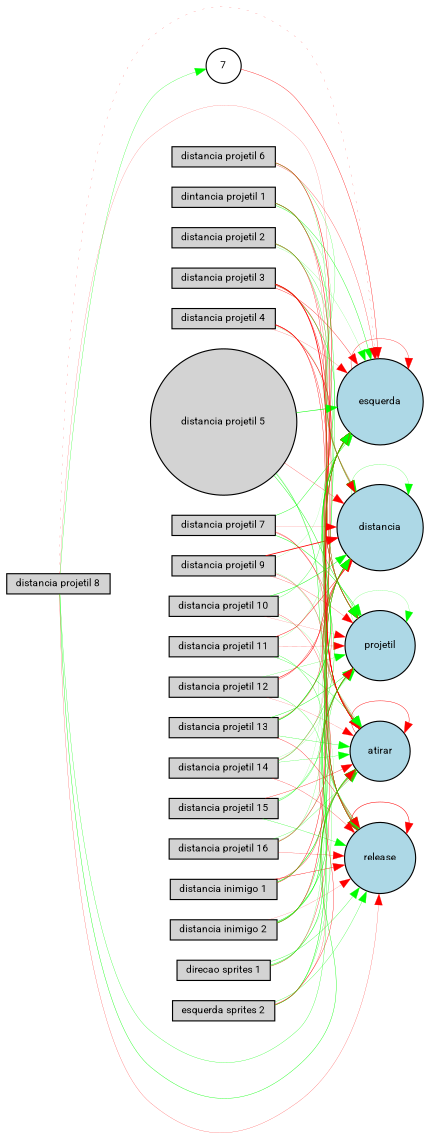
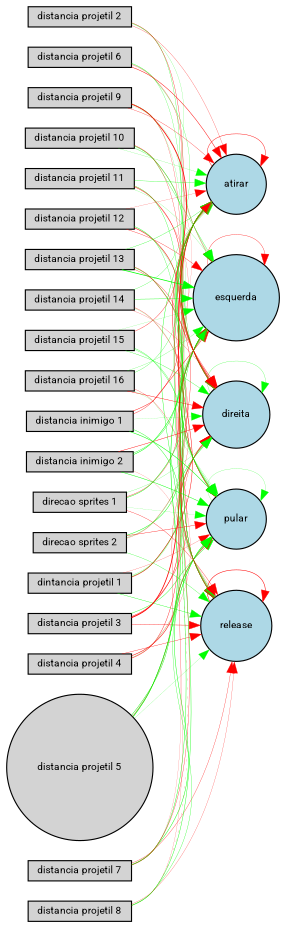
  digraph {
    fontname=Roboto
    rankdir=LR
    node [fillcolor=lightgray fontname=Roboto fontsize=9 shape=box style=filled]
    edge [color=green fontname=Roboto style=solid]
    "dintancia projetil 1" [height=0.2 width=0.2]
    esquerda [fillcolor=lightblue height=0.2 shape=circle width=0.2]
-   direita [fillcolor=lightblue height=0.2 shape=circle width=0.2 label=distancia]
-   pular [fillcolor=lightblue height=0.2 shape=circle width=0.2 label=projetil]
+   direita [fillcolor=lightblue height=0.2 shape=circle width=0.2]
+   pular [fillcolor=lightblue height=0.2 shape=circle width=0.2]
    atirar [fillcolor=lightblue height=0.2 shape=circle width=0.2]
    release [fillcolor=lightblue height=0.2 shape=circle width=0.2]
    "distancia projetil 2" [height=0.2 width=0.2]
    "distancia projetil 3" [height=0.2 width=0.2]
    "distancia projetil 4" [height=0.2 width=0.2]
    "distancia projetil 5" [height=0.2 shape=circle width=0.2]
    "distancia projetil 6" [height=0.2 width=0.2]
    "distancia projetil 7" [height=0.2 width=0.2]
    "distancia projetil 8" [height=0.2 width=0.2]
-   7 [fillcolor=white height=0.2 shape=circle width=0.2]
    "distancia projetil 9" [height=0.2 width=0.2]
    "distancia projetil 10" [height=0.2 width=0.2]
    "distancia projetil 11" [height=0.2 width=0.2]
    "distancia projetil 12" [height=0.2 width=0.2]
    "distancia projetil 13" [height=0.2 width=0.2]
    "distancia projetil 14" [height=0.2 width=0.2]
    "distancia projetil 15" [height=0.2 width=0.2]
    "distancia projetil 16" [height=0.2 width=0.2]
    "distancia inimigo 1" [height=0.2 width=0.2]
    "distancia inimigo 2" [height=0.2 width=0.2]
    "direcao sprites 1" [height=0.2 width=0.2]
-   "direcao sprites 2" [height=0.2 width=0.2 label="esquerda sprites 2"]
+   "direcao sprites 2" [height=0.2 width=0.2]
    "dintancia projetil 1" -> esquerda [penwidth=0.335829820535]
    "dintancia projetil 1" -> direita [penwidth=0.140606367183]
    "dintancia projetil 1" -> pular [color=red penwidth=0.158837036496]
    "dintancia projetil 1" -> atirar [color=red penwidth=0.403568947463]
    "dintancia projetil 1" -> release [penwidth=0.300544184613]
    esquerda -> esquerda [color=red penwidth=0.281580021709]
    direita -> direita [penwidth=0.196732326561]
    pular -> pular [penwidth=0.157295062539]
    atirar -> atirar [color=red penwidth=0.370168144444]
    release -> release [color=red penwidth=0.458991505891]
    "distancia projetil 2" -> esquerda [penwidth=0.136079846561]
    "distancia projetil 2" -> direita [penwidth=0.225435113027]
    "distancia projetil 2" -> pular [color=red penwidth=0.268861445088]
    "distancia projetil 2" -> atirar [color=red penwidth=0.199595034333]
-   "distancia projetil 2" -> release [penwidth=0.243579080441]
    "distancia projetil 3" -> esquerda [color=red penwidth=0.303140722938]
    "distancia projetil 3" -> direita [color=red penwidth=0.4043400167]
    "distancia projetil 3" -> pular [penwidth=0.313652154928]
    "distancia projetil 3" -> atirar [color=red penwidth=0.697300394019]
    "distancia projetil 3" -> release [color=red penwidth=0.304160094515]
    "distancia projetil 4" -> esquerda [color=red penwidth=0.149316346725]
    "distancia projetil 4" -> direita [penwidth=0.107862506732]
    "distancia projetil 4" -> pular [color=red penwidth=0.459726161396]
    "distancia projetil 4" -> atirar [color=red penwidth=0.323782548814]
    "distancia projetil 4" -> release [color=red penwidth=0.282554132243]
    "distancia projetil 5" -> esquerda [penwidth=0.494340484282]
    "distancia projetil 5" -> direita [color=red penwidth=0.206099937496]
    "distancia projetil 5" -> pular [penwidth=0.363080034714]
    "distancia projetil 5" -> atirar [penwidth=0.331743106751]
    "distancia projetil 5" -> release [penwidth=0.117472339312]
    "distancia projetil 6" -> esquerda [color=red penwidth=0.224394764268]
    "distancia projetil 6" -> direita [penwidth=0.191881995655]
    "distancia projetil 6" -> pular [penwidth=0.195407204063]
    "distancia projetil 6" -> atirar [color=red penwidth=0.410232585485]
    "distancia projetil 7" -> esquerda [penwidth=0.340551933063]
    "distancia projetil 7" -> direita [color=red penwidth=0.116248669697]
    "distancia projetil 7" -> pular [penwidth=0.389994169604]
    "distancia projetil 7" -> atirar [color=red penwidth=0.261325695822]
    "distancia projetil 7" -> release [color=red penwidth=0.242450866606]
    "distancia projetil 8" -> esquerda [color=red penwidth=0.131407824347 style=dotted]
    "distancia projetil 8" -> direita [color=red penwidth=0.130635233075]
    "distancia projetil 8" -> pular [penwidth=0.253435763027]
    "distancia projetil 8" -> atirar [penwidth=0.33739235172]
    "distancia projetil 8" -> release [color=red penwidth=0.176479713064]
-   "distancia projetil 8" -> 7 [penwidth=0.236648284847]
-   7 -> esquerda [color=red penwidth=0.308763274207]
    "distancia projetil 9" -> esquerda [penwidth=0.100766566603]
    "distancia projetil 9" -> direita [color=red penwidth=0.715300175876]
    "distancia projetil 9" -> pular [color=red penwidth=0.187849393344]
    "distancia projetil 9" -> atirar [color=red penwidth=0.236471393019]
    "distancia projetil 9" -> release [penwidth=0.126722934883]
    "distancia projetil 10" -> esquerda [penwidth=0.242242854496]
    "distancia projetil 10" -> direita [penwidth=0.400341854648]
    "distancia projetil 10" -> pular [color=red penwidth=0.112659664326]
    "distancia projetil 10" -> atirar [penwidth=0.130612746259]
    "distancia projetil 10" -> release [color=red penwidth=0.218065031496]
    "distancia projetil 11" -> esquerda [penwidth=0.137177583581]
    "distancia projetil 11" -> direita [color=red penwidth=0.383363191616]
    "distancia projetil 11" -> pular [color=red penwidth=0.153862930985]
    "distancia projetil 11" -> atirar [penwidth=0.257394845981]
    "distancia projetil 11" -> release [penwidth=0.256074149729]
    "distancia projetil 12" -> esquerda [color=red penwidth=0.271074105932]
    "distancia projetil 12" -> direita [color=red penwidth=0.465500474241]
    "distancia projetil 12" -> pular [penwidth=0.183016862396]
    "distancia projetil 12" -> atirar [color=red penwidth=0.134580077106]
    "distancia projetil 12" -> release [penwidth=0.232287021451]
    "distancia projetil 13" -> esquerda [penwidth=0.65111515905]
    "distancia projetil 13" -> direita [color=red penwidth=0.256622088163]
    "distancia projetil 13" -> pular [penwidth=0.350036004589]
    "distancia projetil 13" -> atirar [penwidth=0.250192881511]
    "distancia projetil 13" -> release [color=red penwidth=0.291059399511]
    "distancia projetil 14" -> esquerda [penwidth=0.301156444072]
    "distancia projetil 14" -> direita [color=red penwidth=0.155025196021]
    "distancia projetil 14" -> pular [penwidth=0.107304750557]
    "distancia projetil 14" -> atirar [penwidth=0.205353267934]
    "distancia projetil 14" -> release [color=red penwidth=0.227850119441]
    "distancia projetil 15" -> esquerda [penwidth=0.108190807274]
    "distancia projetil 15" -> direita [penwidth=0.256935150416]
    "distancia projetil 15" -> pular [penwidth=0.229179970423]
    "distancia projetil 15" -> atirar [color=red penwidth=0.279958168165]
    "distancia projetil 15" -> release [penwidth=0.25091245366]
    "distancia projetil 16" -> esquerda [penwidth=0.168892836748]
    "distancia projetil 16" -> direita [color=red penwidth=0.345346253515]
    "distancia projetil 16" -> pular [penwidth=0.114426975184]
    "distancia projetil 16" -> atirar [penwidth=0.215736989018]
    "distancia projetil 16" -> release [color=red penwidth=0.196254554724]
    "distancia inimigo 1" -> esquerda [color=red penwidth=0.370033049535]
    "distancia inimigo 1" -> direita [penwidth=0.101526105258]
    "distancia inimigo 1" -> pular [penwidth=0.45949486001]
    "distancia inimigo 1" -> atirar [color=red penwidth=0.293378428385]
-   "distancia inimigo 1" -> release [color=red penwidth=0.331910942942]
+   "distancia inimigo 1" -> release [penwidth=0.331910942942]
    "distancia inimigo 2" -> esquerda [penwidth=0.308850445213]
    "distancia inimigo 2" -> direita [color=red penwidth=0.364871208764]
    "distancia inimigo 2" -> pular [penwidth=0.395983666172]
    "distancia inimigo 2" -> atirar [penwidth=0.429750504258]
    "distancia inimigo 2" -> release [color=red penwidth=0.121989156172]
    "direcao sprites 1" -> esquerda [color=red penwidth=0.281342582945]
    "direcao sprites 1" -> direita [penwidth=0.156163288712]
    "direcao sprites 1" -> pular [penwidth=0.10460761648]
    "direcao sprites 1" -> atirar [penwidth=0.373115985776]
-   "direcao sprites 1" -> release [penwidth=0.264301709313]
+   "direcao sprites 1" -> release [color=red penwidth=0.264301709313]
    "direcao sprites 2" -> esquerda [penwidth=0.209598933176]
    "direcao sprites 2" -> direita [penwidth=0.394370795511]
    "direcao sprites 2" -> pular [color=red penwidth=0.308684234976]
    "direcao sprites 2" -> atirar [color=red penwidth=0.18353478732]
    "direcao sprites 2" -> release [penwidth=0.234934329105]
  }
